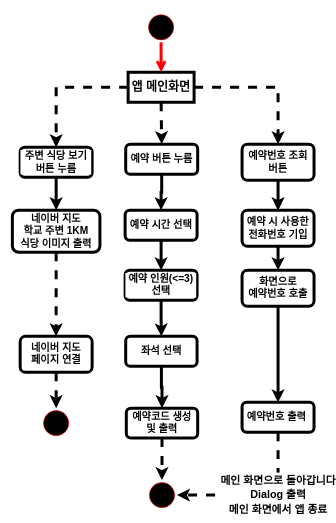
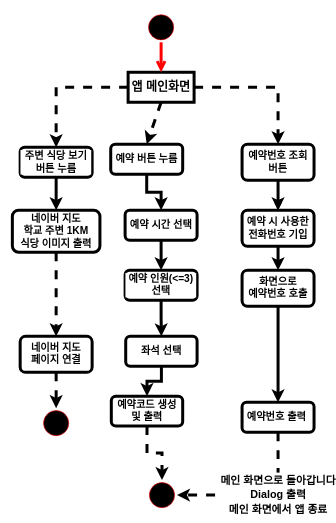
  <mxCell id="0" />
  <mxCell id="1" parent="0" />
  <mxCell id="2" value="&lt;font style=&quot;font-size: 20px;&quot;&gt;앱 메인화면&lt;/font&gt;" style="rounded=0;whiteSpace=wrap;html=1;fontSize=17;fontStyle=1;strokeWidth=5;fillColor=none;" parent="1" vertex="1"><mxGeometry x="213" y="120" width="110" height="50" as="geometry" /></mxCell>
  <mxCell id="3" value="" style="endArrow=classic;html=1;rounded=0;fontSize=17;entryX=0.5;entryY=0;entryDx=0;entryDy=0;exitX=0.5;exitY=1;exitDx=0;exitDy=0;fontStyle=1;strokeWidth=5;dashed=1;" parent="1" source="2" target="5" edge="1"><mxGeometry width="50" height="50" relative="1" as="geometry"><mxPoint x="283" y="230" as="sourcePoint" /><mxPoint x="268" y="210" as="targetPoint" /></mxGeometry></mxCell>
  <mxCell id="4" value="" style="edgeStyle=orthogonalEdgeStyle;rounded=0;orthogonalLoop=1;jettySize=auto;html=1;fontSize=20;strokeWidth=5;" parent="1" source="5" target="18" edge="1"><mxGeometry relative="1" as="geometry" /></mxCell>
- <mxCell id="5" value="&lt;font style=&quot;font-size: 17px;&quot;&gt;예약 버튼 누름&lt;/font&gt;" style="rounded=1;whiteSpace=wrap;html=1;labelBackgroundColor=#ffffff;fontStyle=1;fontSize=17;strokeWidth=5;fillColor=none;" parent="1" vertex="1"><mxGeometry x="208.99" y="240" width="120" height="50" as="geometry" /></mxCell>
+ <mxCell id="5" value="&lt;font style=&quot;font-size: 17px;&quot;&gt;예약 버튼 누름&lt;/font&gt;" style="rounded=1;whiteSpace=wrap;html=1;labelBackgroundColor=#ffffff;fontStyle=1;fontSize=17;strokeWidth=5;fillColor=none;" parent="1" vertex="1"><mxGeometry x="183.99" y="240" width="120" height="50" as="geometry" /></mxCell>
  <mxCell id="6" value="" style="ellipse;html=1;shape=startState;fillColor=#000000;strokeColor=#ff0000;labelBackgroundColor=#ffffff;fontSize=17;fontStyle=1" parent="1" vertex="1"><mxGeometry x="243" y="20" width="50" height="50" as="geometry" /></mxCell>
  <mxCell id="7" value="" style="edgeStyle=orthogonalEdgeStyle;html=1;verticalAlign=bottom;endArrow=open;endSize=8;strokeColor=#ff0000;rounded=0;fontSize=17;fontStyle=1;strokeWidth=5;" parent="1" source="6" edge="1"><mxGeometry relative="1" as="geometry"><mxPoint x="268" y="120" as="targetPoint" /></mxGeometry></mxCell>
  <mxCell id="8" value="" style="edgeStyle=orthogonalEdgeStyle;rounded=0;orthogonalLoop=1;jettySize=auto;html=1;fontStyle=1;fontSize=17;strokeWidth=2;" parent="1" source="9" target="11" edge="1"><mxGeometry relative="1" as="geometry" /></mxCell>
  <mxCell id="9" value="예약번호 조회&lt;br style=&quot;font-size: 17px;&quot;&gt;버튼" style="whiteSpace=wrap;html=1;fontSize=17;rounded=1;fontStyle=1;strokeWidth=5;fillColor=none;" parent="1" vertex="1"><mxGeometry x="403" y="240" width="120" height="60" as="geometry" /></mxCell>
  <mxCell id="10" value="" style="edgeStyle=orthogonalEdgeStyle;rounded=0;orthogonalLoop=1;jettySize=auto;html=1;fontStyle=1;fontSize=17;strokeWidth=5;" parent="1" source="11" target="13" edge="1"><mxGeometry relative="1" as="geometry" /></mxCell>
  <mxCell id="11" value="예약 시 사용한 전화번호 기입" style="whiteSpace=wrap;html=1;fontSize=17;rounded=1;fontStyle=1;strokeWidth=5;fillColor=none;" parent="1" vertex="1"><mxGeometry x="403" y="350" width="120" height="60" as="geometry" /></mxCell>
  <mxCell id="12" value="" style="edgeStyle=orthogonalEdgeStyle;rounded=0;orthogonalLoop=1;jettySize=auto;html=1;fontStyle=1;fontSize=17;strokeWidth=5;" parent="1" source="13" target="14" edge="1"><mxGeometry relative="1" as="geometry" /></mxCell>
  <mxCell id="13" value="화면으로 &lt;br style=&quot;font-size: 17px;&quot;&gt;예약번호 호출" style="whiteSpace=wrap;html=1;fontSize=17;rounded=1;fontStyle=1;strokeWidth=5;fillColor=none;" parent="1" vertex="1"><mxGeometry x="403" y="450" width="120" height="60" as="geometry" /></mxCell>
  <mxCell id="14" value="예약번호 출력&amp;nbsp;" style="whiteSpace=wrap;html=1;fontSize=17;rounded=1;fontStyle=1;strokeWidth=5;fillColor=none;" parent="1" vertex="1"><mxGeometry x="403" y="670.31" width="120" height="49.69" as="geometry" /></mxCell>
  <mxCell id="15" value="" style="edgeStyle=orthogonalEdgeStyle;rounded=0;orthogonalLoop=1;jettySize=auto;html=1;fontSize=20;strokeWidth=5;" parent="1" source="16" target="22" edge="1"><mxGeometry relative="1" as="geometry" /></mxCell>
  <mxCell id="16" value="좌석 선택" style="rounded=1;whiteSpace=wrap;html=1;fontSize=17;fontStyle=1;strokeWidth=5;fillColor=none;" parent="1" vertex="1"><mxGeometry x="208.99" y="560.31" width="119.01" height="49.69" as="geometry" /></mxCell>
  <mxCell id="17" value="" style="edgeStyle=orthogonalEdgeStyle;rounded=0;orthogonalLoop=1;jettySize=auto;html=1;fontSize=20;strokeWidth=5;" parent="1" source="18" target="20" edge="1"><mxGeometry relative="1" as="geometry" /></mxCell>
  <mxCell id="18" value="예약 시간 선택" style="whiteSpace=wrap;html=1;fontSize=17;rounded=1;labelBackgroundColor=#ffffff;fontStyle=1;strokeWidth=5;fillColor=none;" parent="1" vertex="1"><mxGeometry x="208" y="350" width="120" height="50" as="geometry" /></mxCell>
  <mxCell id="19" value="" style="edgeStyle=orthogonalEdgeStyle;rounded=0;orthogonalLoop=1;jettySize=auto;html=1;fontSize=20;strokeWidth=5;" parent="1" source="20" target="16" edge="1"><mxGeometry relative="1" as="geometry" /></mxCell>
  <mxCell id="20" value="예약 인원(&amp;lt;=3) 선택" style="whiteSpace=wrap;html=1;fontSize=17;rounded=1;labelBackgroundColor=#ffffff;fontStyle=1;strokeWidth=5;fillColor=none;" parent="1" vertex="1"><mxGeometry x="208" y="450" width="120" height="50" as="geometry" /></mxCell>
  <mxCell id="21" value="" style="edgeStyle=orthogonalEdgeStyle;rounded=0;orthogonalLoop=1;jettySize=auto;html=1;dashed=1;fontSize=20;strokeWidth=5;entryX=0.5;entryY=0;entryDx=0;entryDy=0;" parent="1" source="22" target="31" edge="1"><mxGeometry relative="1" as="geometry"><mxPoint x="269.48" y="810" as="targetPoint" /></mxGeometry></mxCell>
- <mxCell id="22" value="예약코드 생성&lt;br&gt;및 출력" style="rounded=1;whiteSpace=wrap;html=1;fontSize=17;fontStyle=1;strokeWidth=5;fillColor=none;" parent="1" vertex="1"><mxGeometry x="209.98" y="680" width="119.01" height="49.69" as="geometry" /></mxCell>
+ <mxCell id="22" value="예약코드 생성&lt;br&gt;및 출력" style="rounded=1;whiteSpace=wrap;html=1;fontSize=17;fontStyle=1;strokeWidth=5;fillColor=none;" parent="1" vertex="1"><mxGeometry x="184.98" y="660" width="119.01" height="49.69" as="geometry" /></mxCell>
  <mxCell id="23" value="" style="edgeStyle=orthogonalEdgeStyle;rounded=0;orthogonalLoop=1;jettySize=auto;html=1;fontStyle=1;fontSize=17;strokeWidth=5;" parent="1" edge="1"><mxGeometry relative="1" as="geometry"><mxPoint x="463" y="300" as="sourcePoint" /><mxPoint x="463" y="350" as="targetPoint" /></mxGeometry></mxCell>
  <mxCell id="24" value="" style="endArrow=classic;html=1;rounded=0;fontSize=20;strokeWidth=5;exitX=1;exitY=0.5;exitDx=0;exitDy=0;entryX=0.5;entryY=0;entryDx=0;entryDy=0;dashed=1;edgeStyle=orthogonalEdgeStyle;" parent="1" source="2" target="9" edge="1"><mxGeometry width="50" height="50" relative="1" as="geometry"><mxPoint x="183" y="370" as="sourcePoint" /><mxPoint x="233" y="320" as="targetPoint" /><Array as="points"><mxPoint x="463" y="145" /></Array></mxGeometry></mxCell>
  <mxCell id="25" value="" style="edgeStyle=orthogonalEdgeStyle;rounded=0;orthogonalLoop=1;jettySize=auto;html=1;fontSize=20;strokeWidth=5;entryX=0.5;entryY=0;entryDx=0;entryDy=0;" parent="1" source="26" target="28" edge="1"><mxGeometry relative="1" as="geometry"><mxPoint x="77" y="345" as="targetPoint" /></mxGeometry></mxCell>
  <mxCell id="26" value="주변 식당 보기 버튼 누름" style="rounded=1;whiteSpace=wrap;html=1;labelBackgroundColor=#ffffff;fontStyle=1;fontSize=17;strokeWidth=5;fillColor=none;" parent="1" vertex="1"><mxGeometry x="33" y="245" width="120" height="50" as="geometry" /></mxCell>
  <mxCell id="27" value="" style="edgeStyle=orthogonalEdgeStyle;rounded=0;orthogonalLoop=1;jettySize=auto;html=1;fontSize=20;strokeWidth=5;dashed=1;" parent="1" source="28" target="29" edge="1"><mxGeometry relative="1" as="geometry" /></mxCell>
  <mxCell id="28" value="네이버 지도&lt;br&gt;학교 주변 1KM&lt;br&gt;식당 이미지 출력" style="rounded=1;whiteSpace=wrap;html=1;labelBackgroundColor=#ffffff;fontStyle=1;fontSize=17;strokeWidth=5;fillColor=none;" parent="1" vertex="1"><mxGeometry x="20" y="350" width="146" height="70" as="geometry" /></mxCell>
  <mxCell id="29" value="네이버 지도&lt;br&gt;페이지 연결" style="whiteSpace=wrap;html=1;fontSize=17;fillColor=none;rounded=1;labelBackgroundColor=#ffffff;fontStyle=1;strokeWidth=5;" parent="1" vertex="1"><mxGeometry x="33" y="560.31" width="120" height="60" as="geometry" /></mxCell>
  <mxCell id="30" value="" style="endArrow=classic;html=1;rounded=0;dashed=1;fontSize=20;strokeWidth=5;exitX=0;exitY=0.5;exitDx=0;exitDy=0;entryX=0.5;entryY=0;entryDx=0;entryDy=0;edgeStyle=orthogonalEdgeStyle;" parent="1" source="2" target="26" edge="1"><mxGeometry width="50" height="50" relative="1" as="geometry"><mxPoint x="303" y="360" as="sourcePoint" /><mxPoint x="353" y="310" as="targetPoint" /><Array as="points"><mxPoint x="93" y="145" /><mxPoint x="93" y="240" /></Array></mxGeometry></mxCell>
  <mxCell id="31" value="" style="ellipse;html=1;shape=startState;fillColor=#000000;strokeColor=#ff0000;labelBackgroundColor=#ffffff;fontSize=17;fontStyle=1" parent="1" vertex="1"><mxGeometry x="244.49" y="800" width="50" height="50" as="geometry" /></mxCell>
  <mxCell id="32" value="" style="endArrow=classic;html=1;rounded=0;dashed=1;fontSize=20;strokeWidth=5;exitX=0.5;exitY=1;exitDx=0;exitDy=0;entryX=1;entryY=0.5;entryDx=0;entryDy=0;edgeStyle=orthogonalEdgeStyle;" parent="1" source="14" target="31" edge="1"><mxGeometry width="50" height="50" relative="1" as="geometry"><mxPoint x="313" y="700" as="sourcePoint" /><mxPoint x="363" y="650" as="targetPoint" /></mxGeometry></mxCell>
  <mxCell id="33" value="&lt;font style=&quot;font-size: 18px;&quot;&gt;&lt;b&gt;메인 화면으로 돌아갑니다&lt;br&gt;Dialog 출력&lt;br&gt;메인 화면에서 앱 종료&lt;/b&gt;&lt;/font&gt;" style="edgeLabel;html=1;align=center;verticalAlign=middle;resizable=0;points=[];fontSize=20;" parent="32" vertex="1" connectable="0"><mxGeometry x="-0.249" y="-1" relative="1" as="geometry"><mxPoint as="offset" /></mxGeometry></mxCell>
  <mxCell id="34" value="" style="endArrow=classic;html=1;rounded=0;dashed=1;fontSize=20;strokeWidth=5;exitX=0.5;exitY=1;exitDx=0;exitDy=0;entryX=0.5;entryY=0;entryDx=0;entryDy=0;" parent="1" source="29" target="35" edge="1"><mxGeometry width="50" height="50" relative="1" as="geometry"><mxPoint x="313" y="700" as="sourcePoint" /><mxPoint x="93" y="700" as="targetPoint" /></mxGeometry></mxCell>
  <mxCell id="35" value="" style="ellipse;html=1;shape=startState;fillColor=#000000;strokeColor=#ff0000;labelBackgroundColor=#ffffff;fontSize=17;fontStyle=1" parent="1" vertex="1"><mxGeometry x="68" y="680" width="50" height="50" as="geometry" /></mxCell>
